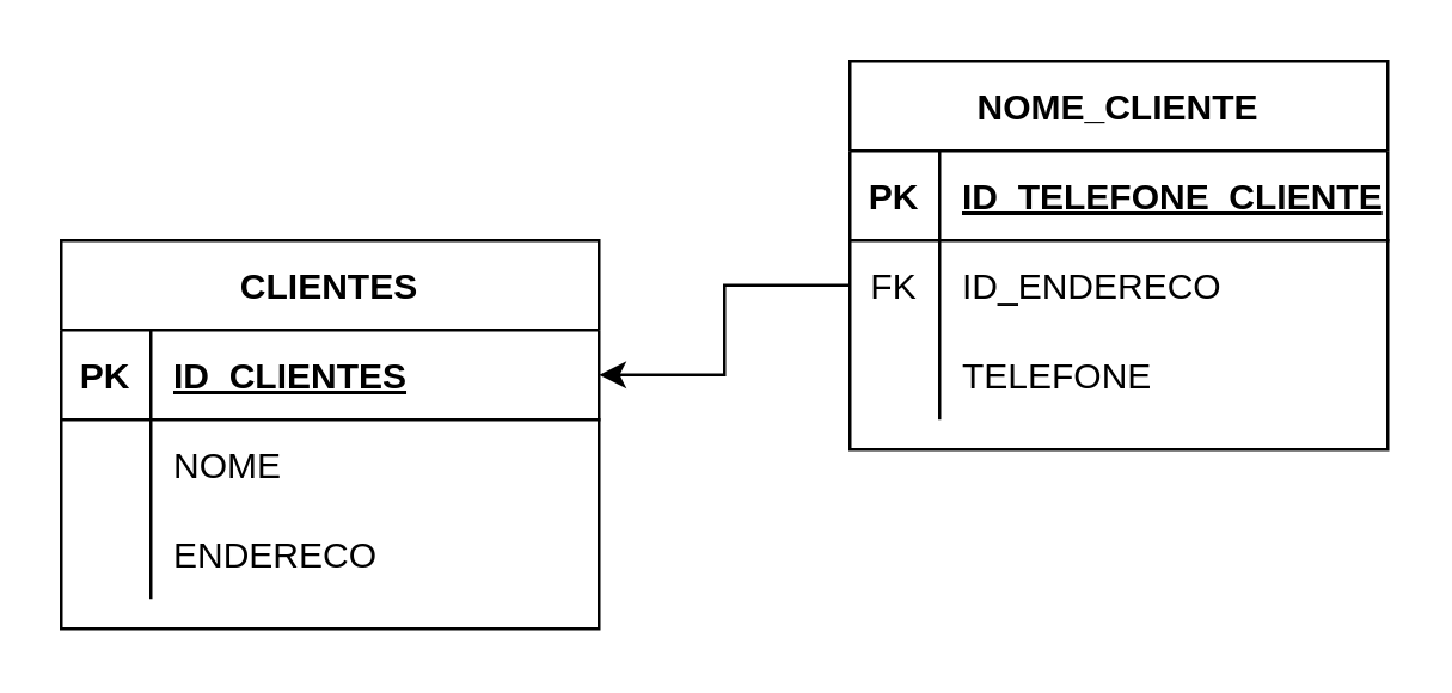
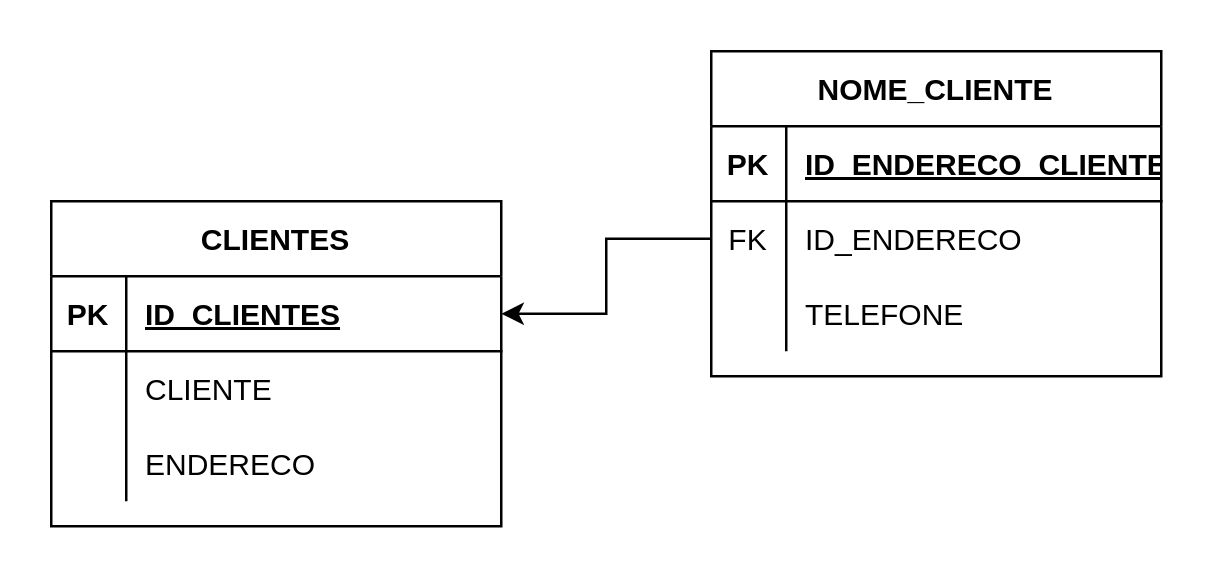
  <mxCell id="0" />
  <mxCell id="1" parent="0" />
  <mxCell id="2" value="CLIENTES" style="shape=table;startSize=30;container=1;collapsible=1;childLayout=tableLayout;fixedRows=1;rowLines=0;fontStyle=1;align=center;resizeLast=1;" vertex="1" parent="1"><mxGeometry x="20" y="80" width="180" height="130" as="geometry" /></mxCell>
  <mxCell id="3" value="" style="shape=tableRow;horizontal=0;startSize=0;swimlaneHead=0;swimlaneBody=0;fillColor=none;collapsible=0;dropTarget=0;points=[[0,0.5],[1,0.5]];portConstraint=eastwest;top=0;left=0;right=0;bottom=1;" vertex="1" parent="2"><mxGeometry y="30" width="180" height="30" as="geometry" /></mxCell>
  <mxCell id="4" value="PK" style="shape=partialRectangle;connectable=0;fillColor=none;top=0;left=0;bottom=0;right=0;fontStyle=1;overflow=hidden;" vertex="1" parent="3"><mxGeometry width="30" height="30" as="geometry"><mxRectangle width="30" height="30" as="alternateBounds" /></mxGeometry></mxCell>
  <mxCell id="5" value="ID_CLIENTES" style="shape=partialRectangle;connectable=0;fillColor=none;top=0;left=0;bottom=0;right=0;align=left;spacingLeft=6;fontStyle=5;overflow=hidden;" vertex="1" parent="3"><mxGeometry x="30" width="150" height="30" as="geometry"><mxRectangle width="150" height="30" as="alternateBounds" /></mxGeometry></mxCell>
  <mxCell id="6" value="" style="shape=tableRow;horizontal=0;startSize=0;swimlaneHead=0;swimlaneBody=0;fillColor=none;collapsible=0;dropTarget=0;points=[[0,0.5],[1,0.5]];portConstraint=eastwest;top=0;left=0;right=0;bottom=0;" vertex="1" parent="2"><mxGeometry y="60" width="180" height="30" as="geometry" /></mxCell>
  <mxCell id="7" value="" style="shape=partialRectangle;connectable=0;fillColor=none;top=0;left=0;bottom=0;right=0;editable=1;overflow=hidden;" vertex="1" parent="6"><mxGeometry width="30" height="30" as="geometry"><mxRectangle width="30" height="30" as="alternateBounds" /></mxGeometry></mxCell>
- <mxCell id="8" value="NOME" style="shape=partialRectangle;connectable=0;fillColor=none;top=0;left=0;bottom=0;right=0;align=left;spacingLeft=6;overflow=hidden;" vertex="1" parent="6"><mxGeometry x="30" width="150" height="30" as="geometry"><mxRectangle width="150" height="30" as="alternateBounds" /></mxGeometry></mxCell>
+ <mxCell id="8" value="CLIENTE" style="shape=partialRectangle;connectable=0;fillColor=none;top=0;left=0;bottom=0;right=0;align=left;spacingLeft=6;overflow=hidden;" vertex="1" parent="6"><mxGeometry x="30" width="150" height="30" as="geometry"><mxRectangle width="150" height="30" as="alternateBounds" /></mxGeometry></mxCell>
  <mxCell id="9" value="" style="shape=tableRow;horizontal=0;startSize=0;swimlaneHead=0;swimlaneBody=0;fillColor=none;collapsible=0;dropTarget=0;points=[[0,0.5],[1,0.5]];portConstraint=eastwest;top=0;left=0;right=0;bottom=0;" vertex="1" parent="2"><mxGeometry y="90" width="180" height="30" as="geometry" /></mxCell>
  <mxCell id="10" value="" style="shape=partialRectangle;connectable=0;fillColor=none;top=0;left=0;bottom=0;right=0;editable=1;overflow=hidden;" vertex="1" parent="9"><mxGeometry width="30" height="30" as="geometry"><mxRectangle width="30" height="30" as="alternateBounds" /></mxGeometry></mxCell>
  <mxCell id="11" value="ENDERECO" style="shape=partialRectangle;connectable=0;fillColor=none;top=0;left=0;bottom=0;right=0;align=left;spacingLeft=6;overflow=hidden;" vertex="1" parent="9"><mxGeometry x="30" width="150" height="30" as="geometry"><mxRectangle width="150" height="30" as="alternateBounds" /></mxGeometry></mxCell>
  <mxCell id="12" value="NOME_CLIENTE" style="shape=table;startSize=30;container=1;collapsible=1;childLayout=tableLayout;fixedRows=1;rowLines=0;fontStyle=1;align=center;resizeLast=1;" vertex="1" parent="1"><mxGeometry x="284" y="20" width="180" height="130" as="geometry" /></mxCell>
  <mxCell id="13" value="" style="shape=tableRow;horizontal=0;startSize=0;swimlaneHead=0;swimlaneBody=0;fillColor=none;collapsible=0;dropTarget=0;points=[[0,0.5],[1,0.5]];portConstraint=eastwest;top=0;left=0;right=0;bottom=1;" vertex="1" parent="12"><mxGeometry y="30" width="180" height="30" as="geometry" /></mxCell>
  <mxCell id="14" value="PK" style="shape=partialRectangle;connectable=0;fillColor=none;top=0;left=0;bottom=0;right=0;fontStyle=1;overflow=hidden;" vertex="1" parent="13"><mxGeometry width="30" height="30" as="geometry"><mxRectangle width="30" height="30" as="alternateBounds" /></mxGeometry></mxCell>
- <mxCell id="15" value="ID_TELEFONE_CLIENTE" style="shape=partialRectangle;connectable=0;fillColor=none;top=0;left=0;bottom=0;right=0;align=left;spacingLeft=6;fontStyle=5;overflow=hidden;" vertex="1" parent="13"><mxGeometry x="30" width="150" height="30" as="geometry"><mxRectangle width="150" height="30" as="alternateBounds" /></mxGeometry></mxCell>
+ <mxCell id="15" value="ID_ENDERECO_CLIENTE" style="shape=partialRectangle;connectable=0;fillColor=none;top=0;left=0;bottom=0;right=0;align=left;spacingLeft=6;fontStyle=5;overflow=hidden;" vertex="1" parent="13"><mxGeometry x="30" width="150" height="30" as="geometry"><mxRectangle width="150" height="30" as="alternateBounds" /></mxGeometry></mxCell>
  <mxCell id="16" value="" style="shape=tableRow;horizontal=0;startSize=0;swimlaneHead=0;swimlaneBody=0;fillColor=none;collapsible=0;dropTarget=0;points=[[0,0.5],[1,0.5]];portConstraint=eastwest;top=0;left=0;right=0;bottom=0;" vertex="1" parent="12"><mxGeometry y="60" width="180" height="30" as="geometry" /></mxCell>
  <mxCell id="17" value="FK" style="shape=partialRectangle;connectable=0;fillColor=none;top=0;left=0;bottom=0;right=0;editable=1;overflow=hidden;" vertex="1" parent="16"><mxGeometry width="30" height="30" as="geometry"><mxRectangle width="30" height="30" as="alternateBounds" /></mxGeometry></mxCell>
  <mxCell id="18" value="ID_ENDERECO" style="shape=partialRectangle;connectable=0;fillColor=none;top=0;left=0;bottom=0;right=0;align=left;spacingLeft=6;overflow=hidden;" vertex="1" parent="16"><mxGeometry x="30" width="150" height="30" as="geometry"><mxRectangle width="150" height="30" as="alternateBounds" /></mxGeometry></mxCell>
  <mxCell id="19" value="" style="shape=tableRow;horizontal=0;startSize=0;swimlaneHead=0;swimlaneBody=0;fillColor=none;collapsible=0;dropTarget=0;points=[[0,0.5],[1,0.5]];portConstraint=eastwest;top=0;left=0;right=0;bottom=0;" vertex="1" parent="12"><mxGeometry y="90" width="180" height="30" as="geometry" /></mxCell>
  <mxCell id="20" value="" style="shape=partialRectangle;connectable=0;fillColor=none;top=0;left=0;bottom=0;right=0;editable=1;overflow=hidden;" vertex="1" parent="19"><mxGeometry width="30" height="30" as="geometry"><mxRectangle width="30" height="30" as="alternateBounds" /></mxGeometry></mxCell>
  <mxCell id="21" value="TELEFONE" style="shape=partialRectangle;connectable=0;fillColor=none;top=0;left=0;bottom=0;right=0;align=left;spacingLeft=6;overflow=hidden;" vertex="1" parent="19"><mxGeometry x="30" width="150" height="30" as="geometry"><mxRectangle width="150" height="30" as="alternateBounds" /></mxGeometry></mxCell>
  <mxCell id="22" style="edgeStyle=orthogonalEdgeStyle;rounded=0;orthogonalLoop=1;jettySize=auto;html=1;entryX=1;entryY=0.5;entryDx=0;entryDy=0;" edge="1" parent="1" source="16" target="3"><mxGeometry relative="1" as="geometry" /></mxCell>
